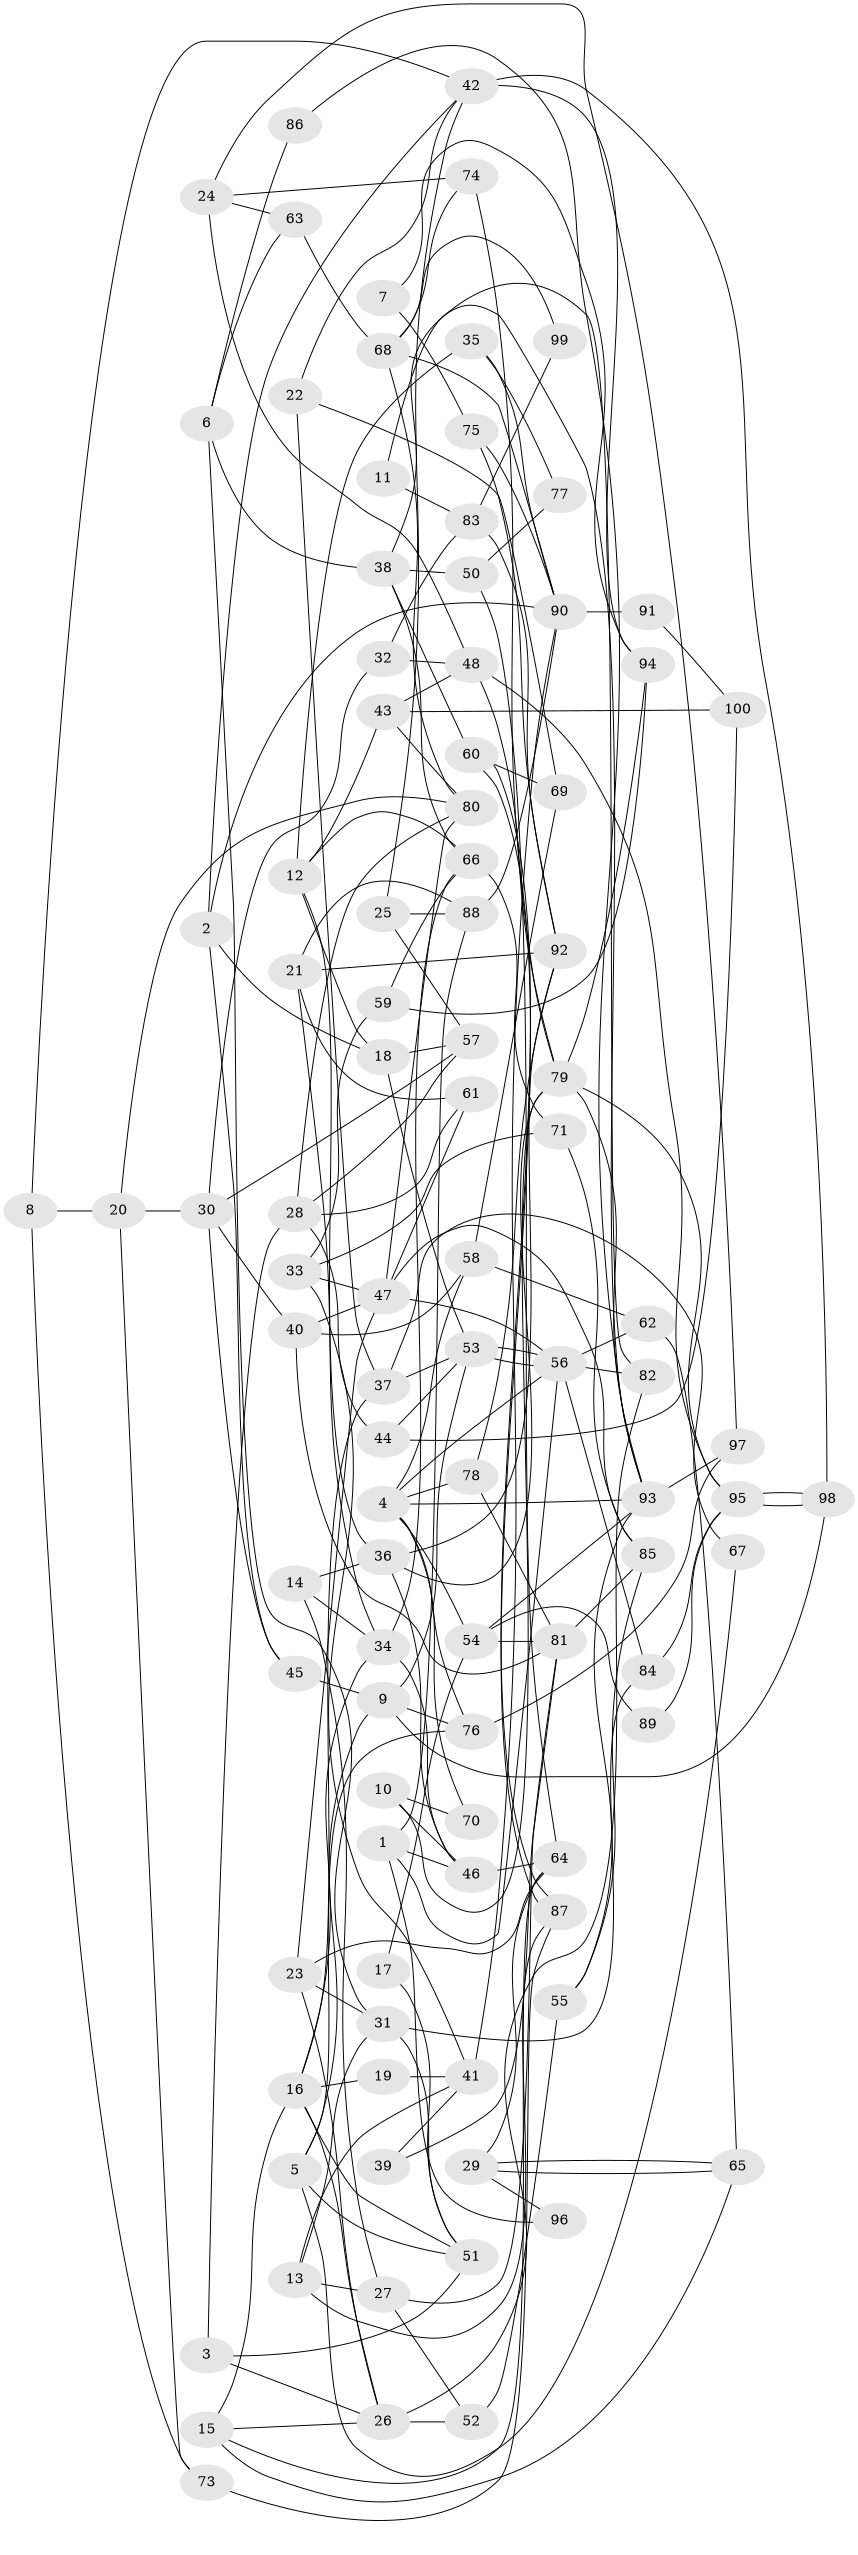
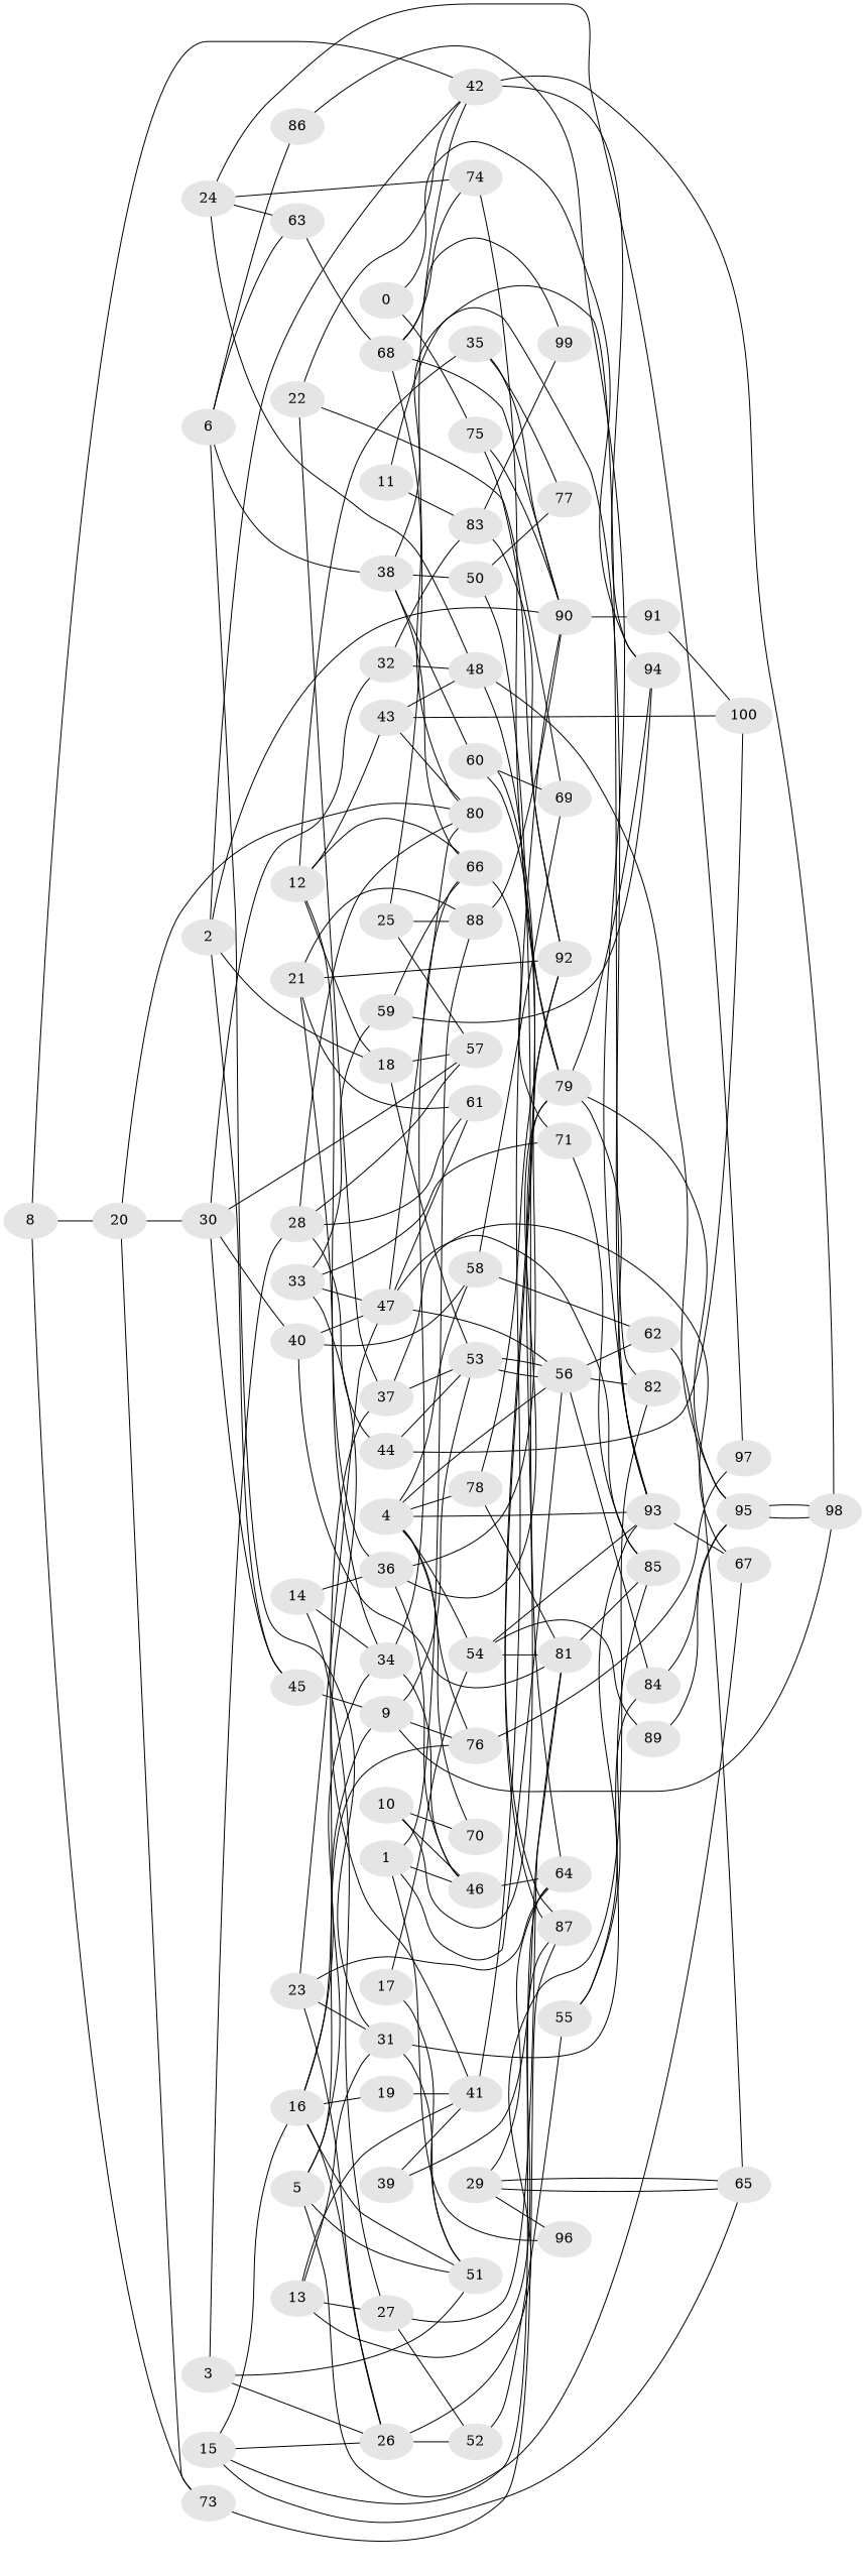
  graph {
    fontname="DejaVu Serif"
    rankdir=LR
    node [color=gray90 fontname="DejaVu Serif" style=filled]
    edge [fontname="DejaVu Serif"]
    1
    46
    56
    88
    96
    64
    82
    84
    62
    90
    2
    18
    42
    45
    53
    57
    94
    98
    9
    91
    3
    26
    28
    51
    52
    80
    61
    44
    4
    54
    58
    70
    76
    78
    93
    81
    89
    69
    97
    92
    5
    67
    6
    31
    38
    63
    86
    66
    50
    60
    68
-   7
+   7 [label=0]
    75
    8
    20
    73
    30
    87
    10
    79
    95
    11
    83
    99
    12
    35
    36
    43
    77
    48
    100
    71
    13
    27
    41
    14
    34
    15
    16
    65
    19
    37
    17
    32
    40
    21
    22
    23
    47
    85
    24
    74
    25
    55
    29
    33
    59
    39
    1 -- 46
    1 -- 56
    1 -- 88
    1 -- 96
    46 -- 64
    56 -- 82
    56 -- 84
    56 -- 62
    88 -- 90
    84 -- 95
    62 -- 65
    90 -- 91
    2 -- 90
    2 -- 18
    2 -- 42
    2 -- 45
    18 -- 53
    18 -- 57
    42 -- 94
    42 -- 98
    45 -- 9
    53 -- 56
    53 -- 56
    9 -- 53
    9 -- 98
    9 -- 76
    91 -- 100
    3 -- 26
    3 -- 28
    3 -- 51
    26 -- 82
    26 -- 52
    28 -- 57
    28 -- 80
    28 -- 61
    28 -- 44
    52 -- 55
    44 -- 53
    44 -- 100
    4 -- 56
    4 -- 54
    4 -- 58
    4 -- 70
    4 -- 76
    4 -- 78
    4 -- 93
    54 -- 93
    54 -- 81
    54 -- 89
    58 -- 62
    58 -- 69
    76 -- 97
    78 -- 81
    78 -- 92
-   93 -- 97
+   93 -- 67
    81 -- 85
    89 -- 95
    5 -- 9
    5 -- 51
    5 -- 76
    5 -- 67
    6 -- 31
    6 -- 38
    6 -- 63
    6 -- 86
    31 -- 84
    31 -- 51
    38 -- 82
    38 -- 66
    38 -- 50
    38 -- 60
    63 -- 68
    86 -- 93
    66 -- 71
    50 -- 64
    50 -- 77
    60 -- 69
    60 -- 87
    60 -- 87
    68 -- 90
    68 -- 80
    68 -- 99
    68 -- 74
    7 -- 94
    7 -- 75
    75 -- 90
    75 -- 92
    8 -- 42
    8 -- 20
    8 -- 73
    20 -- 80
    20 -- 73
    20 -- 30
    73 -- 87
    30 -- 45
    30 -- 57
    30 -- 32
    30 -- 40
    10 -- 46
    10 -- 70
    10 -- 79
    79 -- 94
    79 -- 93
    79 -- 95
    95 -- 98
    95 -- 98
    11 -- 93
    11 -- 83
    83 -- 92
    83 -- 99
    12 -- 18
    12 -- 66
    12 -- 35
    12 -- 36
    12 -- 43
    35 -- 90
    35 -- 77
    36 -- 46
    36 -- 92
    36 -- 79
    43 -- 80
    43 -- 48
    43 -- 100
    48 -- 79
    48 -- 95
    71 -- 85
    13 -- 31
    13 -- 87
    13 -- 27
    13 -- 41
    27 -- 52
    27 -- 81
    41 -- 90
    14 -- 36
    14 -- 27
    14 -- 34
    34 -- 46
    34 -- 66
    15 -- 64
    15 -- 26
    15 -- 16
    15 -- 65
    16 -- 26
    16 -- 51
    16 -- 34
    16 -- 19
    16 -- 37
    19 -- 41
    37 -- 53
    37 -- 67
    17 -- 51
    17 -- 54
    32 -- 83
    32 -- 48
    40 -- 58
    40 -- 81
    40 -- 47
    21 -- 88
    21 -- 61
    21 -- 92
    21 -- 34
    22 -- 42
    22 -- 69
    22 -- 37
    23 -- 64
    23 -- 26
    23 -- 31
    23 -- 47
    47 -- 56
    47 -- 80
    47 -- 61
    47 -- 85
    24 -- 97
    24 -- 63
    24 -- 48
    24 -- 74
    74 -- 79
    25 -- 88
    25 -- 42
    25 -- 57
    55 -- 93
    55 -- 85
    29 -- 96
    29 -- 64
    29 -- 65
    29 -- 65
    33 -- 71
    33 -- 41
    33 -- 47
    33 -- 59
    59 -- 94
    59 -- 66
    39 -- 81
    39 -- 41
  }
